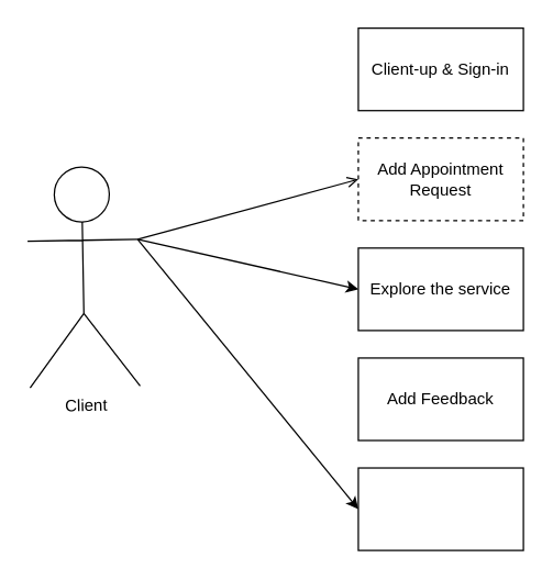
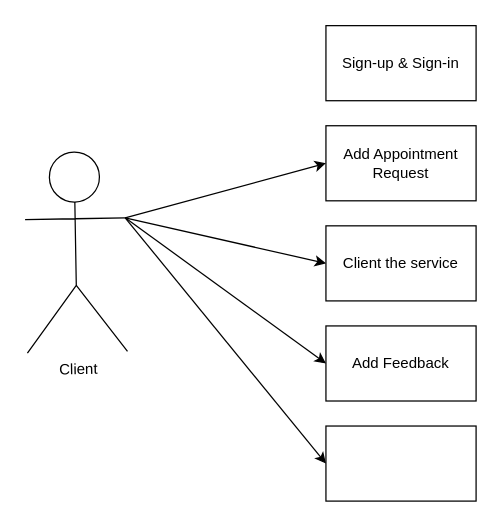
  <mxCell id="0" />
  <mxCell id="1" parent="0" />
  <mxCell id="2" value="Client" style="shape=umlActor;verticalLabelPosition=bottom;labelBackgroundColor=#ffffff;verticalAlign=top;html=1;outlineConnect=0;rotation=-1;" parent="1" vertex="1"><mxGeometry x="20" y="121" width="80" height="160" as="geometry" /></mxCell>
- <mxCell id="3" value="Client-up &amp;amp; Sign-in" style="rounded=0;whiteSpace=wrap;html=1;" parent="1" vertex="1"><mxGeometry x="260" y="20" width="120" height="60" as="geometry" /></mxCell>
- <mxCell id="4" value="Add Appointment Request" style="rounded=0;whiteSpace=wrap;html=1;dashed=1;" parent="1" vertex="1"><mxGeometry x="260" y="100" width="120" height="60" as="geometry" /></mxCell>
- <mxCell id="5" value="Explore the service" style="rounded=0;whiteSpace=wrap;html=1;" parent="1" vertex="1"><mxGeometry x="260" y="180" width="120" height="60" as="geometry" /></mxCell>
+ <mxCell id="3" value="Sign-up &amp;amp; Sign-in" style="rounded=0;whiteSpace=wrap;html=1;" parent="1" vertex="1"><mxGeometry x="260" y="20" width="120" height="60" as="geometry" /></mxCell>
+ <mxCell id="4" value="Add Appointment Request" style="rounded=0;whiteSpace=wrap;html=1;" parent="1" vertex="1"><mxGeometry x="260" y="100" width="120" height="60" as="geometry" /></mxCell>
+ <mxCell id="5" value="Client the service" style="rounded=0;whiteSpace=wrap;html=1;" parent="1" vertex="1"><mxGeometry x="260" y="180" width="120" height="60" as="geometry" /></mxCell>
  <mxCell id="6" value="Add Feedback" style="rounded=0;whiteSpace=wrap;html=1;" parent="1" vertex="1"><mxGeometry x="260" y="260" width="120" height="60" as="geometry" /></mxCell>
  <mxCell id="7" value="" style="rounded=0;whiteSpace=wrap;html=1;" parent="1" vertex="1"><mxGeometry x="260" y="340" width="120" height="60" as="geometry" /></mxCell>
- <mxCell id="8" value="" style="endArrow=open;html=1;exitX=1;exitY=0.333;exitDx=0;exitDy=0;exitPerimeter=0;entryX=0;entryY=0.5;entryDx=0;entryDy=0;" parent="1" source="2" target="4" edge="1"><mxGeometry width="50" height="50" relative="1" as="geometry"><mxPoint x="150" y="235" as="sourcePoint" /><mxPoint x="200" y="185" as="targetPoint" /></mxGeometry></mxCell>
+ <mxCell id="8" value="" style="endArrow=classic;html=1;exitX=1;exitY=0.333;exitDx=0;exitDy=0;exitPerimeter=0;entryX=0;entryY=0.5;entryDx=0;entryDy=0;" parent="1" source="2" target="4" edge="1"><mxGeometry width="50" height="50" relative="1" as="geometry"><mxPoint x="150" y="235" as="sourcePoint" /><mxPoint x="200" y="185" as="targetPoint" /></mxGeometry></mxCell>
  <mxCell id="9" value="" style="endArrow=classic;html=1;exitX=1;exitY=0.333;exitDx=0;exitDy=0;exitPerimeter=0;entryX=0;entryY=0.5;entryDx=0;entryDy=0;" parent="1" source="2" target="5" edge="1"><mxGeometry width="50" height="50" relative="1" as="geometry"><mxPoint x="160" y="330" as="sourcePoint" /><mxPoint x="210" y="280" as="targetPoint" /></mxGeometry></mxCell>
+ <mxCell id="10" value="" style="endArrow=classic;html=1;exitX=1;exitY=0.333;exitDx=0;exitDy=0;exitPerimeter=0;entryX=0;entryY=0.5;entryDx=0;entryDy=0;" parent="1" source="2" target="6" edge="1"><mxGeometry width="50" height="50" relative="1" as="geometry"><mxPoint x="160" y="310" as="sourcePoint" /><mxPoint x="210" y="260" as="targetPoint" /></mxGeometry></mxCell>
  <mxCell id="11" value="" style="endArrow=classic;html=1;exitX=1;exitY=0.333;exitDx=0;exitDy=0;exitPerimeter=0;entryX=0;entryY=0.5;entryDx=0;entryDy=0;" edge="1" parent="1" source="2" target="7"><mxGeometry width="50" height="50" relative="1" as="geometry"><mxPoint x="130" y="340" as="sourcePoint" /><mxPoint x="180" y="290" as="targetPoint" /></mxGeometry></mxCell>
